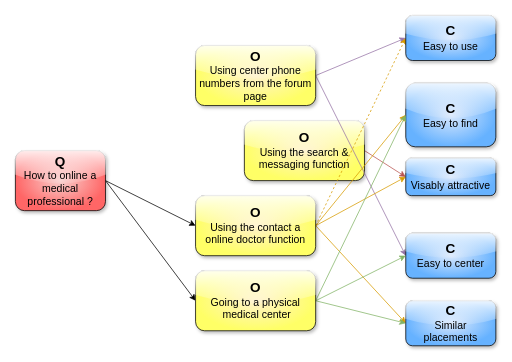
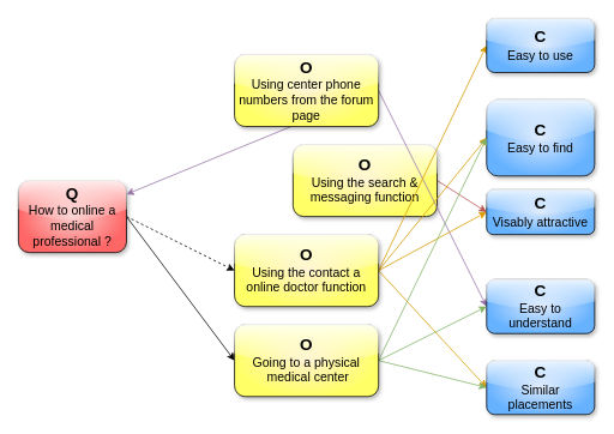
  <mxCell id="0" />
  <mxCell id="1" parent="0" />
- <mxCell id="2" style="rounded=0;orthogonalLoop=1;jettySize=auto;html=1;exitX=1;exitY=0.5;exitDx=0;exitDy=0;entryX=0;entryY=0.5;entryDx=0;entryDy=0;" edge="1" parent="1" source="4" target="14"><mxGeometry relative="1" as="geometry" /></mxCell>
+ <mxCell id="2" style="rounded=0;orthogonalLoop=1;jettySize=auto;html=1;exitX=1;exitY=0.5;exitDx=0;exitDy=0;entryX=0;entryY=0.5;entryDx=0;entryDy=0;dashed=1;" edge="1" parent="1" source="4" target="14"><mxGeometry relative="1" as="geometry" /></mxCell>
  <mxCell id="3" style="edgeStyle=none;rounded=0;orthogonalLoop=1;jettySize=auto;html=1;exitX=1;exitY=0.5;exitDx=0;exitDy=0;entryX=0;entryY=0.5;entryDx=0;entryDy=0;" edge="1" parent="1" source="4" target="23"><mxGeometry relative="1" as="geometry" /></mxCell>
  <mxCell id="4" value="&lt;font&gt;&lt;b&gt;&lt;font style=&quot;font-size: 18px&quot;&gt;Q&lt;/font&gt;&lt;/b&gt;&lt;br&gt;&lt;span style=&quot;font-size: 14px&quot;&gt;How to online a medical professional ?&lt;/span&gt;&lt;/font&gt;" style="rounded=1;whiteSpace=wrap;html=1;glass=1;shadow=1;fillColor=#f8cecc;strokeColor=#000000;gradientColor=#FF6666;gradientDirection=radial;" parent="1" vertex="1"><mxGeometry x="20" y="200" width="120" height="80" as="geometry" /></mxCell>
  <mxCell id="5" style="edgeStyle=none;rounded=0;orthogonalLoop=1;jettySize=auto;html=1;exitX=1;exitY=0.5;exitDx=0;exitDy=0;entryX=0;entryY=0.5;entryDx=0;entryDy=0;fillColor=#f8cecc;strokeColor=#b85450;" edge="1" parent="1" source="6" target="17"><mxGeometry relative="1" as="geometry" /></mxCell>
  <mxCell id="6" value="&lt;font&gt;&lt;b&gt;&lt;font style=&quot;font-size: 18px&quot;&gt;O&lt;/font&gt;&lt;/b&gt;&lt;br&gt;&lt;span style=&quot;font-size: 14px&quot;&gt;Using the search &amp;amp; messaging function&lt;/span&gt;&lt;br&gt;&lt;/font&gt;" style="rounded=1;whiteSpace=wrap;html=1;fillColor=#fff2cc;strokeColor=#000000;gradientColor=#FFFF66;gradientDirection=radial;glass=1;shadow=1;" parent="1" vertex="1"><mxGeometry x="325" y="160" width="160" height="80" as="geometry" /></mxCell>
- <mxCell id="7" style="edgeStyle=none;rounded=0;orthogonalLoop=1;jettySize=auto;html=1;exitX=1;exitY=0.5;exitDx=0;exitDy=0;entryX=0;entryY=0.5;entryDx=0;entryDy=0;fillColor=#e1d5e7;strokeColor=#9673a6;" edge="1" parent="1" source="9" target="15"><mxGeometry relative="1" as="geometry" /></mxCell>
+ <mxCell id="7" style="edgeStyle=none;rounded=0;orthogonalLoop=1;jettySize=auto;html=1;exitX=1;exitY=0.5;exitDx=0;exitDy=0;fillColor=#e1d5e7;strokeColor=#9673a6;" edge="1" parent="1" source="9" target="4"><mxGeometry relative="1" as="geometry" /></mxCell>
  <mxCell id="8" style="edgeStyle=none;rounded=0;orthogonalLoop=1;jettySize=auto;html=1;exitX=1;exitY=0.5;exitDx=0;exitDy=0;entryX=0;entryY=0.5;entryDx=0;entryDy=0;fillColor=#e1d5e7;strokeColor=#9673a6;" edge="1" parent="1" source="9" target="18"><mxGeometry relative="1" as="geometry" /></mxCell>
  <mxCell id="9" value="&lt;font&gt;&lt;b&gt;&lt;font style=&quot;font-size: 18px&quot;&gt;O&lt;/font&gt;&lt;/b&gt;&lt;br&gt;&lt;span style=&quot;font-size: 14px&quot;&gt;Using center phone numbers from the forum page&lt;/span&gt;&lt;br&gt;&lt;/font&gt;" style="rounded=1;whiteSpace=wrap;html=1;fillColor=#fff2cc;strokeColor=#000000;gradientColor=#FFFF66;gradientDirection=radial;glass=1;shadow=1;" parent="1" vertex="1"><mxGeometry x="260" y="60" width="160" height="80" as="geometry" /></mxCell>
- <mxCell id="10" style="edgeStyle=none;rounded=0;orthogonalLoop=1;jettySize=auto;html=1;exitX=1;exitY=0.5;exitDx=0;exitDy=0;entryX=0;entryY=0.5;entryDx=0;entryDy=0;fillColor=#ffe6cc;strokeColor=#d79b00;dashed=1;" edge="1" parent="1" source="14" target="15"><mxGeometry relative="1" as="geometry" /></mxCell>
+ <mxCell id="10" style="edgeStyle=none;rounded=0;orthogonalLoop=1;jettySize=auto;html=1;exitX=1;exitY=0.5;exitDx=0;exitDy=0;entryX=0;entryY=0.5;entryDx=0;entryDy=0;fillColor=#ffe6cc;strokeColor=#d79b00;" edge="1" parent="1" source="14" target="15"><mxGeometry relative="1" as="geometry" /></mxCell>
  <mxCell id="11" style="edgeStyle=none;rounded=0;orthogonalLoop=1;jettySize=auto;html=1;exitX=1;exitY=0.5;exitDx=0;exitDy=0;entryX=0;entryY=0.5;entryDx=0;entryDy=0;fillColor=#ffe6cc;strokeColor=#d79b00;" edge="1" parent="1" source="14" target="16"><mxGeometry relative="1" as="geometry" /></mxCell>
  <mxCell id="12" style="edgeStyle=none;rounded=0;orthogonalLoop=1;jettySize=auto;html=1;exitX=1;exitY=0.5;exitDx=0;exitDy=0;entryX=0;entryY=0.5;entryDx=0;entryDy=0;fillColor=#ffe6cc;strokeColor=#d79b00;" edge="1" parent="1" source="14" target="19"><mxGeometry relative="1" as="geometry" /></mxCell>
  <mxCell id="13" style="edgeStyle=none;rounded=0;orthogonalLoop=1;jettySize=auto;html=1;exitX=1;exitY=0.5;exitDx=0;exitDy=0;entryX=0;entryY=0.5;entryDx=0;entryDy=0;fillColor=#ffe6cc;strokeColor=#d79b00;" edge="1" parent="1" source="14" target="17"><mxGeometry relative="1" as="geometry" /></mxCell>
  <mxCell id="14" value="&lt;font&gt;&lt;b&gt;&lt;font style=&quot;font-size: 18px&quot;&gt;O&lt;/font&gt;&lt;/b&gt;&lt;br&gt;&lt;span style=&quot;font-size: 14px&quot;&gt;Using the contact a online doctor function&lt;/span&gt;&lt;br&gt;&lt;/font&gt;" style="rounded=1;whiteSpace=wrap;html=1;fillColor=#fff2cc;strokeColor=#000000;gradientColor=#FFFF66;gradientDirection=radial;glass=1;shadow=1;" parent="1" vertex="1"><mxGeometry x="260" y="260" width="160" height="80" as="geometry" /></mxCell>
  <mxCell id="15" value="&lt;font&gt;&lt;b&gt;&lt;font style=&quot;font-size: 18px&quot;&gt;C&lt;/font&gt;&lt;/b&gt;&lt;br&gt;&lt;span style=&quot;font-size: 14px&quot;&gt;Easy to use&lt;/span&gt;&lt;br&gt;&lt;/font&gt;" style="rounded=1;whiteSpace=wrap;html=1;fillColor=#dae8fc;strokeColor=#000000;glass=1;shadow=1;gradientDirection=radial;gradientColor=#66B2FF;" parent="1" vertex="1"><mxGeometry x="540" y="20" width="120" height="60" as="geometry" /></mxCell>
  <mxCell id="16" value="&lt;font&gt;&lt;b&gt;&lt;font style=&quot;font-size: 18px&quot;&gt;C&lt;/font&gt;&lt;/b&gt;&lt;br&gt;&lt;span style=&quot;font-size: 14px&quot;&gt;Easy to find&lt;/span&gt;&lt;br&gt;&lt;/font&gt;" style="rounded=1;whiteSpace=wrap;html=1;fillColor=#dae8fc;strokeColor=#000000;glass=1;shadow=1;gradientDirection=radial;gradientColor=#66B2FF;" parent="1" vertex="1"><mxGeometry x="540" y="110" width="120" height="85" as="geometry" /></mxCell>
  <mxCell id="17" value="&lt;font&gt;&lt;b&gt;&lt;font style=&quot;font-size: 18px&quot;&gt;C&lt;/font&gt;&lt;/b&gt;&lt;br&gt;&lt;span style=&quot;font-size: 14px&quot;&gt;Visably attractive&lt;/span&gt;&lt;br&gt;&lt;/font&gt;" style="rounded=1;whiteSpace=wrap;html=1;fillColor=#dae8fc;strokeColor=#000000;glass=1;shadow=1;gradientDirection=radial;gradientColor=#66B2FF;" parent="1" vertex="1"><mxGeometry x="540" y="210" width="120" height="50" as="geometry" /></mxCell>
- <mxCell id="18" value="&lt;font&gt;&lt;b&gt;&lt;font style=&quot;font-size: 18px&quot;&gt;C&lt;/font&gt;&lt;/b&gt;&lt;br&gt;&lt;span style=&quot;font-size: 14px&quot;&gt;Easy to center&lt;/span&gt;&lt;br&gt;&lt;/font&gt;" style="rounded=1;whiteSpace=wrap;html=1;fillColor=#dae8fc;strokeColor=#000000;glass=1;shadow=1;gradientDirection=radial;gradientColor=#66B2FF;" parent="1" vertex="1"><mxGeometry x="540" y="310" width="120" height="60" as="geometry" /></mxCell>
+ <mxCell id="18" value="&lt;font&gt;&lt;b&gt;&lt;font style=&quot;font-size: 18px&quot;&gt;C&lt;/font&gt;&lt;/b&gt;&lt;br&gt;&lt;span style=&quot;font-size: 14px&quot;&gt;Easy to understand&lt;/span&gt;&lt;br&gt;&lt;/font&gt;" style="rounded=1;whiteSpace=wrap;html=1;fillColor=#dae8fc;strokeColor=#000000;glass=1;shadow=1;gradientDirection=radial;gradientColor=#66B2FF;" parent="1" vertex="1"><mxGeometry x="540" y="310" width="120" height="60" as="geometry" /></mxCell>
  <mxCell id="19" value="&lt;font&gt;&lt;b&gt;&lt;font style=&quot;font-size: 18px&quot;&gt;C&lt;/font&gt;&lt;/b&gt;&lt;br&gt;&lt;span style=&quot;font-size: 14px&quot;&gt;Similar placements&lt;/span&gt;&lt;br&gt;&lt;/font&gt;" style="rounded=1;whiteSpace=wrap;html=1;fillColor=#dae8fc;strokeColor=#000000;glass=1;shadow=1;gradientDirection=radial;gradientColor=#66B2FF;" parent="1" vertex="1"><mxGeometry x="540" y="400" width="120" height="60" as="geometry" /></mxCell>
  <mxCell id="20" style="edgeStyle=none;rounded=0;orthogonalLoop=1;jettySize=auto;html=1;exitX=1;exitY=0.5;exitDx=0;exitDy=0;entryX=0;entryY=0.5;entryDx=0;entryDy=0;fillColor=#d5e8d4;strokeColor=#82b366;" edge="1" parent="1" source="23" target="16"><mxGeometry relative="1" as="geometry" /></mxCell>
  <mxCell id="21" style="edgeStyle=none;rounded=0;orthogonalLoop=1;jettySize=auto;html=1;exitX=1;exitY=0.5;exitDx=0;exitDy=0;entryX=0;entryY=0.5;entryDx=0;entryDy=0;fillColor=#d5e8d4;strokeColor=#82b366;" edge="1" parent="1" source="23" target="18"><mxGeometry relative="1" as="geometry" /></mxCell>
  <mxCell id="22" style="edgeStyle=none;rounded=0;orthogonalLoop=1;jettySize=auto;html=1;exitX=1;exitY=0.5;exitDx=0;exitDy=0;entryX=0;entryY=0.5;entryDx=0;entryDy=0;fillColor=#d5e8d4;strokeColor=#82b366;" edge="1" parent="1" source="23" target="19"><mxGeometry relative="1" as="geometry" /></mxCell>
  <mxCell id="23" value="&lt;font&gt;&lt;b&gt;&lt;font style=&quot;font-size: 18px&quot;&gt;O&lt;/font&gt;&lt;/b&gt;&lt;br&gt;&lt;span style=&quot;font-size: 14px&quot;&gt;Going to a physical&lt;/span&gt;&lt;br&gt;&lt;span style=&quot;font-size: 14px&quot;&gt;&amp;nbsp;medical center&lt;/span&gt;&lt;br&gt;&lt;/font&gt;" style="rounded=1;whiteSpace=wrap;html=1;fillColor=#fff2cc;strokeColor=#000000;gradientColor=#FFFF66;gradientDirection=radial;glass=1;shadow=1;" vertex="1" parent="1"><mxGeometry x="260" y="360" width="160" height="80" as="geometry" /></mxCell>
